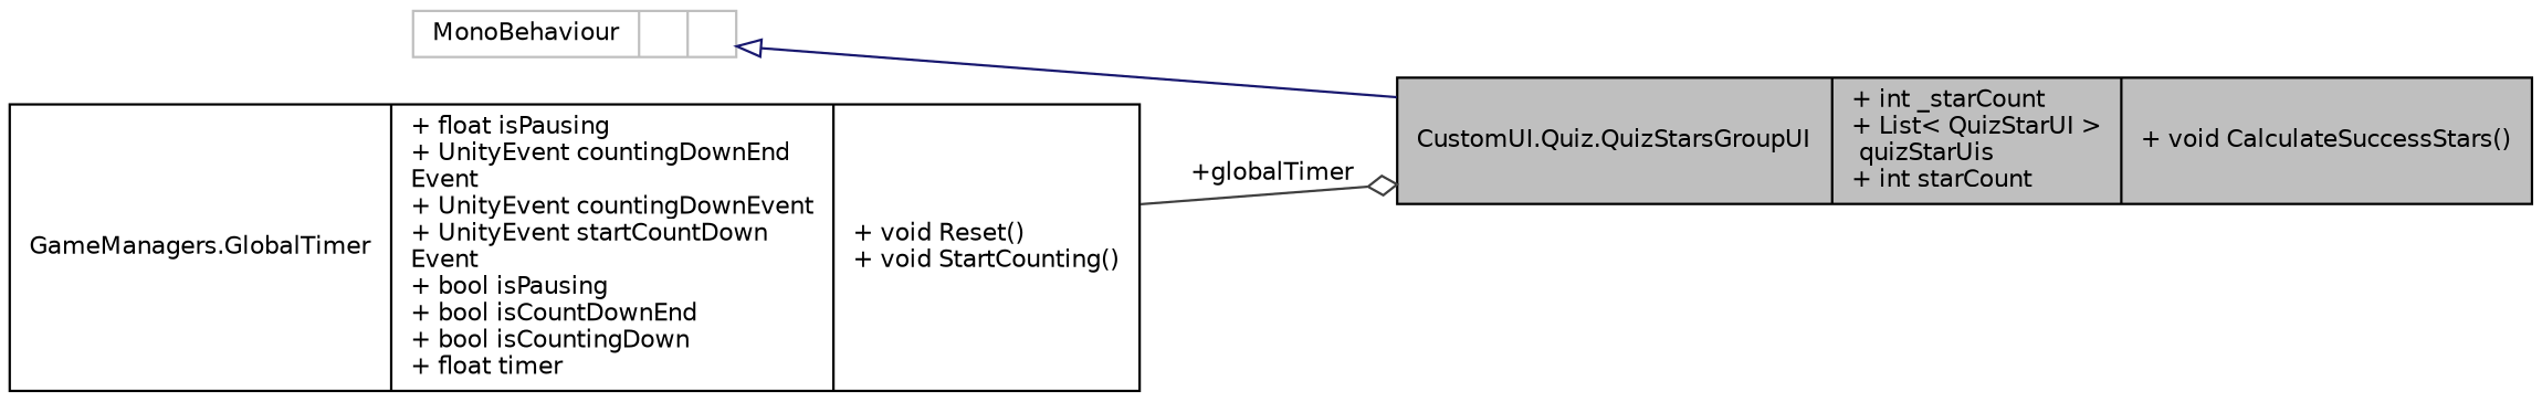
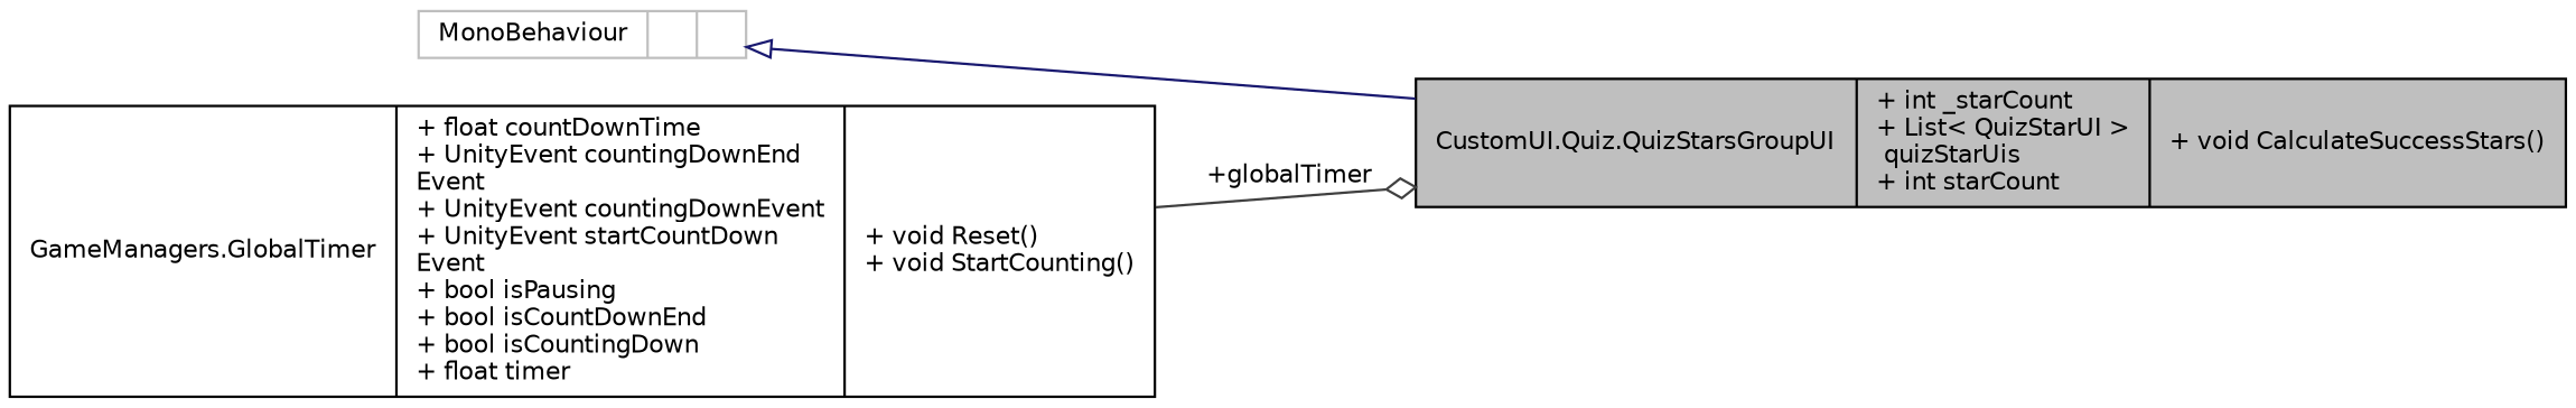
  digraph {
    rankdir=LR
    node [color=black fillcolor=white fontname=Helvetica fontsize=10 shape=record style=filled]
    edge [fontname=Helvetica fontsize=10 labelfontname=Helvetica labelfontsize=10 style=solid]
    n1 [fillcolor=grey75 fontcolor=black height=0.2 label="{CustomUI.Quiz.QuizStarsGroupUI\n|+ int _starCount\l+ List\< QuizStarUI \>\l quizStarUis\l+ int starCount\l|+ void CalculateSuccessStars()\l}" width=0.4]
    n2 [color=grey75 height=0.2 label="{MonoBehaviour\n||}" width=0.4]
-   n3 [height=0.2 label="{GameManagers.GlobalTimer\n|+ float isPausing\l+ UnityEvent countingDownEnd\lEvent\l+ UnityEvent countingDownEvent\l+ UnityEvent startCountDown\lEvent\l+ bool isPausing\l+ bool isCountDownEnd\l+ bool isCountingDown\l+ float timer\l|+ void Reset()\l+ void StartCounting()\l}" width=0.4]
+   n3 [height=0.2 label="{GameManagers.GlobalTimer\n|+ float countDownTime\l+ UnityEvent countingDownEnd\lEvent\l+ UnityEvent countingDownEvent\l+ UnityEvent startCountDown\lEvent\l+ bool isPausing\l+ bool isCountDownEnd\l+ bool isCountingDown\l+ float timer\l|+ void Reset()\l+ void StartCounting()\l}" width=0.4]
    n2 -> n1 [arrowtail=onormal color=midnightblue dir=back]
    n3 -> n1 [arrowhead=odiamond color=grey25 label=" +globalTimer"]
  }
